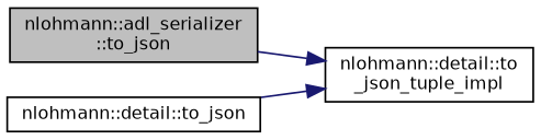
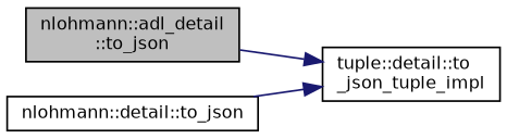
  digraph {
    rankdir=LR
    node [color=black fillcolor=white fontname=Helvetica fontsize=10 shape=record style=filled]
    edge [color=midnightblue fontname=Helvetica fontsize=10 labelfontname=Helvetica labelfontsize=10 style=solid]
-   n1 [fillcolor=grey75 fontcolor=black height=0.2 label="nlohmann::adl_serializer\l::to_json" width=0.4]
-   n2 [height=0.2 label="nlohmann::detail::to\l_json_tuple_impl" width=0.4]
+   n1 [fillcolor=grey75 fontcolor=black height=0.2 label="nlohmann::adl_detail\l::to_json" width=0.4]
+   n2 [height=0.2 label="tuple::detail::to\l_json_tuple_impl" width=0.4]
    n3 [height=0.2 label="nlohmann::detail::to_json" width=0.4]
    n1 -> n2
    n3 -> n2
  }
